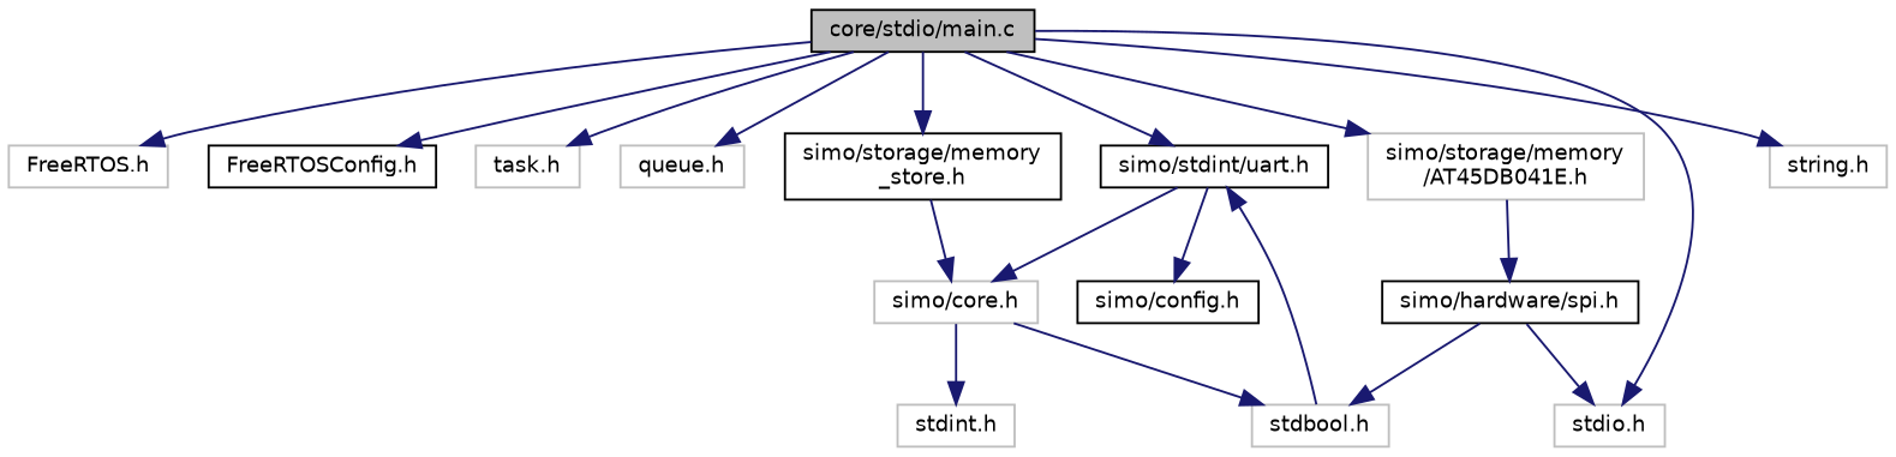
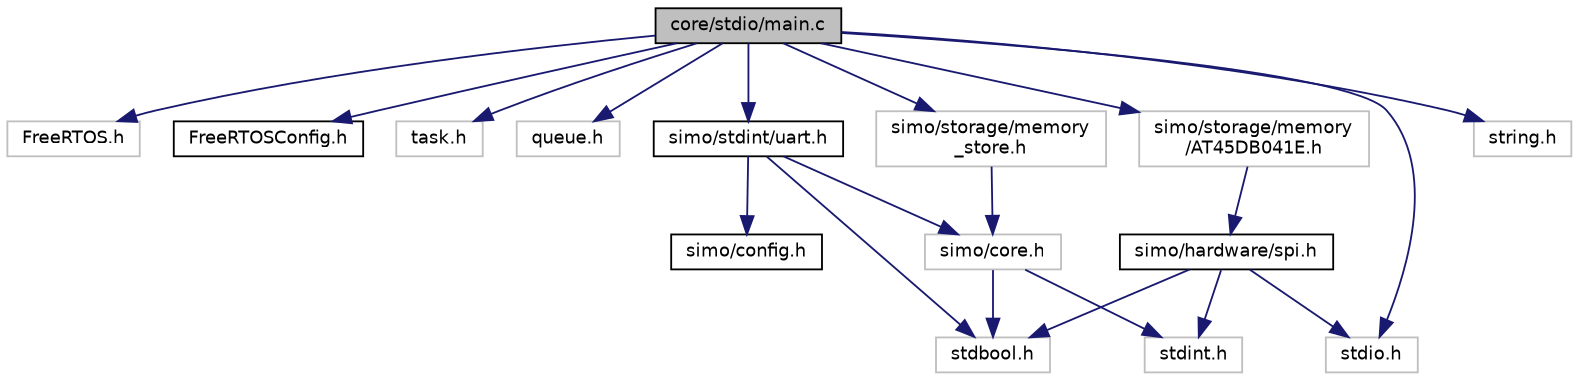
  digraph {
    node [color=grey75 fillcolor=white fontname=Helvetica fontsize=10 shape=record style=filled]
    edge [color=midnightblue fontname=Helvetica fontsize=10 labelfontname=Helvetica labelfontsize=10 style=solid]
    n1 [color=black fillcolor=grey75 fontcolor=black height=0.2 label="core/stdio/main.c" width=0.4]
    n2 [height=0.2 label="FreeRTOS.h" width=0.4]
    n3 [color=black height=0.2 label="FreeRTOSConfig.h" width=0.4]
    n4 [height=0.2 label="task.h" width=0.4]
    n5 [height=0.2 label="queue.h" width=0.4]
    n6 [color=black height=0.2 label="simo/stdint/uart.h" width=0.4]
-   n7 [color=black height=0.2 label="simo/storage/memory\l_store.h" width=0.4]
+   n7 [height=0.2 label="simo/storage/memory\l_store.h" width=0.4]
    n8 [height=0.2 label="simo/storage/memory\l/AT45DB041E.h" width=0.4]
    n9 [height=0.2 label="stdio.h" width=0.4]
    n10 [height=0.2 label="string.h" width=0.4]
    n11 [height=0.2 label="simo/core.h" width=0.4]
    n12 [height=0.2 label="stdbool.h" width=0.4]
    n13 [color=black height=0.2 label="simo/config.h" width=0.4]
    n14 [color=black height=0.2 label="simo/hardware/spi.h" width=0.4]
    n15 [height=0.2 label="stdint.h" width=0.4]
    n1 -> n2
    n1 -> n3
    n1 -> n4
    n1 -> n5
    n1 -> n6
    n1 -> n7
    n1 -> n8
    n1 -> n9
    n1 -> n10
    n6 -> n11
-   n12 -> n6
+   n6 -> n12
    n6 -> n13
    n7 -> n11
    n8 -> n14
    n11 -> n12
    n11 -> n15
    n14 -> n9
    n14 -> n12
+   n14 -> n15
  }
